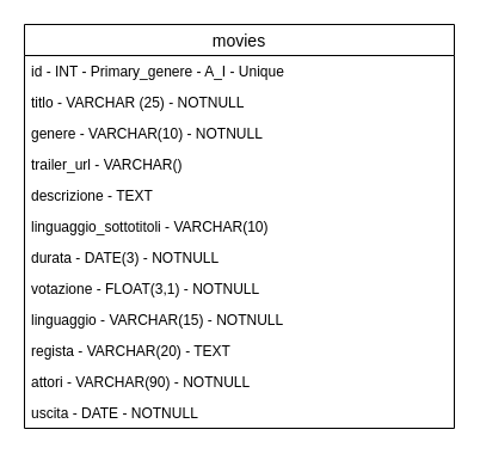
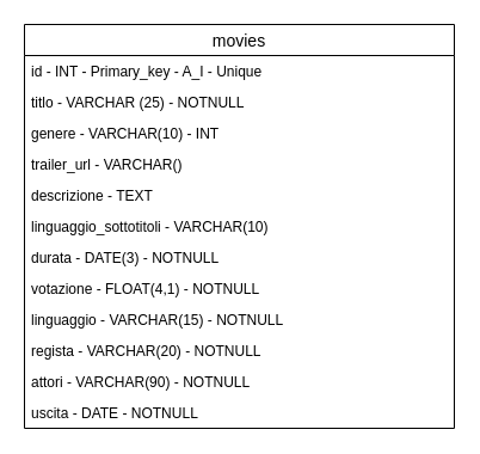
  <mxCell id="0" />
  <mxCell id="1" parent="0" />
  <mxCell id="2" value="movies" style="swimlane;fontStyle=0;childLayout=stackLayout;horizontal=1;startSize=26;horizontalStack=0;resizeParent=1;resizeParentMax=0;resizeLast=0;collapsible=1;marginBottom=0;align=center;fontSize=14;" vertex="1" parent="1"><mxGeometry x="20" y="20" width="360" height="338" as="geometry" /></mxCell>
- <mxCell id="3" value="id - INT - Primary_genere - A_I - Unique" style="text;strokeColor=none;fillColor=none;spacingLeft=4;spacingRight=4;overflow=hidden;rotatable=0;points=[[0,0.5],[1,0.5]];portConstraint=eastwest;fontSize=12;" vertex="1" parent="2"><mxGeometry y="26" width="360" height="26" as="geometry" /></mxCell>
+ <mxCell id="3" value="id - INT - Primary_key - A_I - Unique" style="text;strokeColor=none;fillColor=none;spacingLeft=4;spacingRight=4;overflow=hidden;rotatable=0;points=[[0,0.5],[1,0.5]];portConstraint=eastwest;fontSize=12;" vertex="1" parent="2"><mxGeometry y="26" width="360" height="26" as="geometry" /></mxCell>
  <mxCell id="4" value="titlo - VARCHAR (25) - NOTNULL" style="text;strokeColor=none;fillColor=none;spacingLeft=4;spacingRight=4;overflow=hidden;rotatable=0;points=[[0,0.5],[1,0.5]];portConstraint=eastwest;fontSize=12;" vertex="1" parent="2"><mxGeometry y="52" width="360" height="26" as="geometry" /></mxCell>
- <mxCell id="5" value="genere - VARCHAR(10) - NOTNULL" style="text;strokeColor=none;fillColor=none;spacingLeft=4;spacingRight=4;overflow=hidden;rotatable=0;points=[[0,0.5],[1,0.5]];portConstraint=eastwest;fontSize=12;" vertex="1" parent="2"><mxGeometry y="78" width="360" height="26" as="geometry" /></mxCell>
+ <mxCell id="5" value="genere - VARCHAR(10) - INT" style="text;strokeColor=none;fillColor=none;spacingLeft=4;spacingRight=4;overflow=hidden;rotatable=0;points=[[0,0.5],[1,0.5]];portConstraint=eastwest;fontSize=12;" vertex="1" parent="2"><mxGeometry y="78" width="360" height="26" as="geometry" /></mxCell>
  <mxCell id="6" value="trailer_url - VARCHAR()" style="text;strokeColor=none;fillColor=none;spacingLeft=4;spacingRight=4;overflow=hidden;rotatable=0;points=[[0,0.5],[1,0.5]];portConstraint=eastwest;fontSize=12;" vertex="1" parent="2"><mxGeometry y="104" width="360" height="26" as="geometry" /></mxCell>
  <mxCell id="7" value="descrizione - TEXT" style="text;strokeColor=none;fillColor=none;spacingLeft=4;spacingRight=4;overflow=hidden;rotatable=0;points=[[0,0.5],[1,0.5]];portConstraint=eastwest;fontSize=12;" vertex="1" parent="2"><mxGeometry y="130" width="360" height="26" as="geometry" /></mxCell>
  <mxCell id="8" value="linguaggio_sottotitoli - VARCHAR(10)" style="text;strokeColor=none;fillColor=none;spacingLeft=4;spacingRight=4;overflow=hidden;rotatable=0;points=[[0,0.5],[1,0.5]];portConstraint=eastwest;fontSize=12;" vertex="1" parent="2"><mxGeometry y="156" width="360" height="26" as="geometry" /></mxCell>
  <mxCell id="9" value="durata - DATE(3) - NOTNULL" style="text;strokeColor=none;fillColor=none;spacingLeft=4;spacingRight=4;overflow=hidden;rotatable=0;points=[[0,0.5],[1,0.5]];portConstraint=eastwest;fontSize=12;" vertex="1" parent="2"><mxGeometry y="182" width="360" height="26" as="geometry" /></mxCell>
- <mxCell id="10" value="votazione - FLOAT(3,1) - NOTNULL" style="text;strokeColor=none;fillColor=none;spacingLeft=4;spacingRight=4;overflow=hidden;rotatable=0;points=[[0,0.5],[1,0.5]];portConstraint=eastwest;fontSize=12;" vertex="1" parent="2"><mxGeometry y="208" width="360" height="26" as="geometry" /></mxCell>
+ <mxCell id="10" value="votazione - FLOAT(4,1) - NOTNULL" style="text;strokeColor=none;fillColor=none;spacingLeft=4;spacingRight=4;overflow=hidden;rotatable=0;points=[[0,0.5],[1,0.5]];portConstraint=eastwest;fontSize=12;" vertex="1" parent="2"><mxGeometry y="208" width="360" height="26" as="geometry" /></mxCell>
  <mxCell id="11" value="linguaggio - VARCHAR(15) - NOTNULL" style="text;strokeColor=none;fillColor=none;spacingLeft=4;spacingRight=4;overflow=hidden;rotatable=0;points=[[0,0.5],[1,0.5]];portConstraint=eastwest;fontSize=12;" vertex="1" parent="2"><mxGeometry y="234" width="360" height="26" as="geometry" /></mxCell>
- <mxCell id="12" value="regista - VARCHAR(20) - TEXT" style="text;strokeColor=none;fillColor=none;spacingLeft=4;spacingRight=4;overflow=hidden;rotatable=0;points=[[0,0.5],[1,0.5]];portConstraint=eastwest;fontSize=12;" vertex="1" parent="2"><mxGeometry y="260" width="360" height="26" as="geometry" /></mxCell>
+ <mxCell id="12" value="regista - VARCHAR(20) - NOTNULL" style="text;strokeColor=none;fillColor=none;spacingLeft=4;spacingRight=4;overflow=hidden;rotatable=0;points=[[0,0.5],[1,0.5]];portConstraint=eastwest;fontSize=12;" vertex="1" parent="2"><mxGeometry y="260" width="360" height="26" as="geometry" /></mxCell>
  <mxCell id="13" value="attori - VARCHAR(90) - NOTNULL" style="text;strokeColor=none;fillColor=none;spacingLeft=4;spacingRight=4;overflow=hidden;rotatable=0;points=[[0,0.5],[1,0.5]];portConstraint=eastwest;fontSize=12;" vertex="1" parent="2"><mxGeometry y="286" width="360" height="26" as="geometry" /></mxCell>
  <mxCell id="14" value="uscita - DATE - NOTNULL" style="text;strokeColor=none;fillColor=none;spacingLeft=4;spacingRight=4;overflow=hidden;rotatable=0;points=[[0,0.5],[1,0.5]];portConstraint=eastwest;fontSize=12;" vertex="1" parent="2"><mxGeometry y="312" width="360" height="26" as="geometry" /></mxCell>
